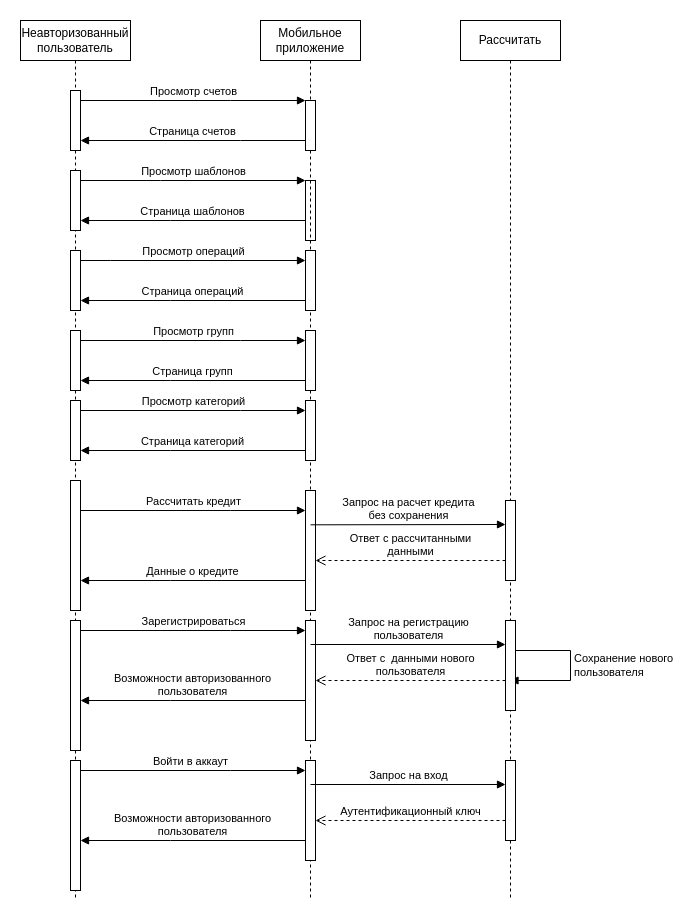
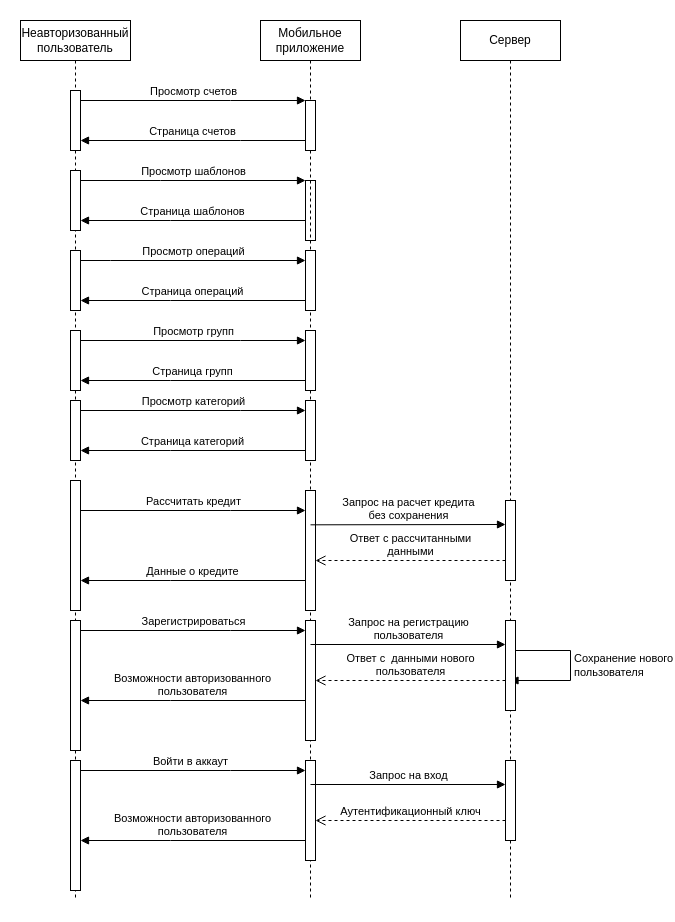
  <mxCell id="0" />
  <mxCell id="1" parent="0" />
  <mxCell id="2" value="&lt;div&gt;Неавторизованный&lt;/div&gt;&lt;div&gt;пользователь&lt;br&gt;&lt;/div&gt;" style="shape=umlLifeline;perimeter=lifelinePerimeter;whiteSpace=wrap;html=1;container=0;dropTarget=0;collapsible=0;recursiveResize=0;outlineConnect=0;portConstraint=eastwest;newEdgeStyle={&quot;edgeStyle&quot;:&quot;elbowEdgeStyle&quot;,&quot;elbow&quot;:&quot;vertical&quot;,&quot;curved&quot;:0,&quot;rounded&quot;:0};" parent="1" vertex="1"><mxGeometry x="20" y="20" width="110" height="880" as="geometry" /></mxCell>
  <mxCell id="3" value="" style="html=1;points=[];perimeter=orthogonalPerimeter;outlineConnect=0;targetShapes=umlLifeline;portConstraint=eastwest;newEdgeStyle={&quot;edgeStyle&quot;:&quot;elbowEdgeStyle&quot;,&quot;elbow&quot;:&quot;vertical&quot;,&quot;curved&quot;:0,&quot;rounded&quot;:0};" parent="2" vertex="1"><mxGeometry x="50" y="70" width="10" height="60" as="geometry" /></mxCell>
  <mxCell id="4" value="" style="html=1;points=[];perimeter=orthogonalPerimeter;outlineConnect=0;targetShapes=umlLifeline;portConstraint=eastwest;newEdgeStyle={&quot;edgeStyle&quot;:&quot;elbowEdgeStyle&quot;,&quot;elbow&quot;:&quot;vertical&quot;,&quot;curved&quot;:0,&quot;rounded&quot;:0};" parent="2" vertex="1"><mxGeometry x="50" y="150" width="10" height="60" as="geometry" /></mxCell>
  <mxCell id="5" value="" style="html=1;points=[];perimeter=orthogonalPerimeter;outlineConnect=0;targetShapes=umlLifeline;portConstraint=eastwest;newEdgeStyle={&quot;edgeStyle&quot;:&quot;elbowEdgeStyle&quot;,&quot;elbow&quot;:&quot;vertical&quot;,&quot;curved&quot;:0,&quot;rounded&quot;:0};" parent="2" vertex="1"><mxGeometry x="285" y="160" width="10" height="60" as="geometry" /></mxCell>
  <mxCell id="6" value="Просмотр шаблонов" style="html=1;verticalAlign=bottom;endArrow=block;edgeStyle=elbowEdgeStyle;elbow=vertical;curved=0;rounded=0;" parent="2" source="4" target="5" edge="1"><mxGeometry x="0.004" relative="1" as="geometry"><mxPoint x="155" y="170" as="sourcePoint" /><Array as="points"><mxPoint x="140" y="160" /></Array><mxPoint as="offset" /></mxGeometry></mxCell>
  <mxCell id="7" value="Страница шаблонов" style="html=1;verticalAlign=bottom;endArrow=block;edgeStyle=elbowEdgeStyle;elbow=vertical;curved=0;rounded=0;" parent="2" source="5" edge="1"><mxGeometry relative="1" as="geometry"><mxPoint x="135" y="200" as="sourcePoint" /><Array as="points"><mxPoint x="150" y="200" /></Array><mxPoint x="60" y="200" as="targetPoint" /></mxGeometry></mxCell>
  <mxCell id="8" value="" style="html=1;points=[];perimeter=orthogonalPerimeter;outlineConnect=0;targetShapes=umlLifeline;portConstraint=eastwest;newEdgeStyle={&quot;edgeStyle&quot;:&quot;elbowEdgeStyle&quot;,&quot;elbow&quot;:&quot;vertical&quot;,&quot;curved&quot;:0,&quot;rounded&quot;:0};" parent="2" vertex="1"><mxGeometry x="50" y="230" width="10" height="60" as="geometry" /></mxCell>
  <mxCell id="9" value="" style="html=1;points=[];perimeter=orthogonalPerimeter;outlineConnect=0;targetShapes=umlLifeline;portConstraint=eastwest;newEdgeStyle={&quot;edgeStyle&quot;:&quot;elbowEdgeStyle&quot;,&quot;elbow&quot;:&quot;vertical&quot;,&quot;curved&quot;:0,&quot;rounded&quot;:0};" parent="2" vertex="1"><mxGeometry x="50" y="310" width="10" height="60" as="geometry" /></mxCell>
  <mxCell id="10" value="" style="html=1;points=[];perimeter=orthogonalPerimeter;outlineConnect=0;targetShapes=umlLifeline;portConstraint=eastwest;newEdgeStyle={&quot;edgeStyle&quot;:&quot;elbowEdgeStyle&quot;,&quot;elbow&quot;:&quot;vertical&quot;,&quot;curved&quot;:0,&quot;rounded&quot;:0};" parent="2" vertex="1"><mxGeometry x="50" y="460" width="10" height="130" as="geometry" /></mxCell>
  <mxCell id="11" value="" style="html=1;points=[];perimeter=orthogonalPerimeter;outlineConnect=0;targetShapes=umlLifeline;portConstraint=eastwest;newEdgeStyle={&quot;edgeStyle&quot;:&quot;elbowEdgeStyle&quot;,&quot;elbow&quot;:&quot;vertical&quot;,&quot;curved&quot;:0,&quot;rounded&quot;:0};" vertex="1" parent="2"><mxGeometry x="50" y="600" width="10" height="130" as="geometry" /></mxCell>
  <mxCell id="12" value="" style="html=1;points=[];perimeter=orthogonalPerimeter;outlineConnect=0;targetShapes=umlLifeline;portConstraint=eastwest;newEdgeStyle={&quot;edgeStyle&quot;:&quot;elbowEdgeStyle&quot;,&quot;elbow&quot;:&quot;vertical&quot;,&quot;curved&quot;:0,&quot;rounded&quot;:0};" vertex="1" parent="2"><mxGeometry x="50" y="740" width="10" height="130" as="geometry" /></mxCell>
  <mxCell id="13" value="Мобильное приложение" style="shape=umlLifeline;perimeter=lifelinePerimeter;whiteSpace=wrap;html=1;container=0;dropTarget=0;collapsible=0;recursiveResize=0;outlineConnect=0;portConstraint=eastwest;newEdgeStyle={&quot;edgeStyle&quot;:&quot;elbowEdgeStyle&quot;,&quot;elbow&quot;:&quot;vertical&quot;,&quot;curved&quot;:0,&quot;rounded&quot;:0};" parent="1" vertex="1"><mxGeometry x="260" y="20" width="100" height="880" as="geometry" /></mxCell>
  <mxCell id="14" value="" style="html=1;points=[];perimeter=orthogonalPerimeter;outlineConnect=0;targetShapes=umlLifeline;portConstraint=eastwest;newEdgeStyle={&quot;edgeStyle&quot;:&quot;elbowEdgeStyle&quot;,&quot;elbow&quot;:&quot;vertical&quot;,&quot;curved&quot;:0,&quot;rounded&quot;:0};" parent="13" vertex="1"><mxGeometry x="45" y="80" width="10" height="50" as="geometry" /></mxCell>
  <mxCell id="15" value="" style="html=1;points=[];perimeter=orthogonalPerimeter;outlineConnect=0;targetShapes=umlLifeline;portConstraint=eastwest;newEdgeStyle={&quot;edgeStyle&quot;:&quot;elbowEdgeStyle&quot;,&quot;elbow&quot;:&quot;vertical&quot;,&quot;curved&quot;:0,&quot;rounded&quot;:0};" parent="13" vertex="1"><mxGeometry x="45" y="230" width="10" height="60" as="geometry" /></mxCell>
  <mxCell id="16" value="" style="html=1;points=[];perimeter=orthogonalPerimeter;outlineConnect=0;targetShapes=umlLifeline;portConstraint=eastwest;newEdgeStyle={&quot;edgeStyle&quot;:&quot;elbowEdgeStyle&quot;,&quot;elbow&quot;:&quot;vertical&quot;,&quot;curved&quot;:0,&quot;rounded&quot;:0};" parent="13" vertex="1"><mxGeometry x="45" y="310" width="10" height="60" as="geometry" /></mxCell>
  <mxCell id="17" value="" style="html=1;points=[];perimeter=orthogonalPerimeter;outlineConnect=0;targetShapes=umlLifeline;portConstraint=eastwest;newEdgeStyle={&quot;edgeStyle&quot;:&quot;elbowEdgeStyle&quot;,&quot;elbow&quot;:&quot;vertical&quot;,&quot;curved&quot;:0,&quot;rounded&quot;:0};" parent="13" vertex="1"><mxGeometry x="-190" y="380" width="10" height="60" as="geometry" /></mxCell>
  <mxCell id="18" value="" style="html=1;points=[];perimeter=orthogonalPerimeter;outlineConnect=0;targetShapes=umlLifeline;portConstraint=eastwest;newEdgeStyle={&quot;edgeStyle&quot;:&quot;elbowEdgeStyle&quot;,&quot;elbow&quot;:&quot;vertical&quot;,&quot;curved&quot;:0,&quot;rounded&quot;:0};" parent="13" vertex="1"><mxGeometry x="45" y="380" width="10" height="60" as="geometry" /></mxCell>
  <mxCell id="19" value="Просмотр категорий" style="html=1;verticalAlign=bottom;endArrow=block;edgeStyle=elbowEdgeStyle;elbow=vertical;curved=0;rounded=0;" parent="13" target="18" edge="1"><mxGeometry width="80" relative="1" as="geometry"><mxPoint x="-180" y="390" as="sourcePoint" /><mxPoint x="40" y="390" as="targetPoint" /><Array as="points"><mxPoint x="-20" y="390" /><mxPoint x="20" y="390" /></Array></mxGeometry></mxCell>
  <mxCell id="20" value="&lt;div&gt;Страница категорий&lt;br&gt;&lt;/div&gt;" style="html=1;verticalAlign=bottom;endArrow=block;edgeStyle=elbowEdgeStyle;elbow=vertical;curved=0;rounded=0;" parent="13" edge="1"><mxGeometry relative="1" as="geometry"><mxPoint x="45" y="430" as="sourcePoint" /><Array as="points"><mxPoint x="-90" y="430" /></Array><mxPoint x="-180" y="430" as="targetPoint" /></mxGeometry></mxCell>
  <mxCell id="21" value="" style="html=1;points=[];perimeter=orthogonalPerimeter;outlineConnect=0;targetShapes=umlLifeline;portConstraint=eastwest;newEdgeStyle={&quot;edgeStyle&quot;:&quot;elbowEdgeStyle&quot;,&quot;elbow&quot;:&quot;vertical&quot;,&quot;curved&quot;:0,&quot;rounded&quot;:0};" parent="13" vertex="1"><mxGeometry x="45" y="470" width="10" height="120" as="geometry" /></mxCell>
  <mxCell id="22" value="" style="html=1;points=[];perimeter=orthogonalPerimeter;outlineConnect=0;targetShapes=umlLifeline;portConstraint=eastwest;newEdgeStyle={&quot;edgeStyle&quot;:&quot;elbowEdgeStyle&quot;,&quot;elbow&quot;:&quot;vertical&quot;,&quot;curved&quot;:0,&quot;rounded&quot;:0};" vertex="1" parent="13"><mxGeometry x="45" y="600" width="10" height="120" as="geometry" /></mxCell>
  <mxCell id="23" value="" style="html=1;points=[];perimeter=orthogonalPerimeter;outlineConnect=0;targetShapes=umlLifeline;portConstraint=eastwest;newEdgeStyle={&quot;edgeStyle&quot;:&quot;elbowEdgeStyle&quot;,&quot;elbow&quot;:&quot;vertical&quot;,&quot;curved&quot;:0,&quot;rounded&quot;:0};" vertex="1" parent="13"><mxGeometry x="45" y="740" width="10" height="100" as="geometry" /></mxCell>
  <mxCell id="24" value="Просмотр счетов" style="html=1;verticalAlign=bottom;endArrow=block;edgeStyle=elbowEdgeStyle;elbow=vertical;curved=0;rounded=0;" parent="1" source="3" target="14" edge="1"><mxGeometry x="0.004" relative="1" as="geometry"><mxPoint x="245" y="110" as="sourcePoint" /><Array as="points"><mxPoint x="230" y="100" /></Array><mxPoint as="offset" /></mxGeometry></mxCell>
  <mxCell id="25" value="Страница счетов" style="html=1;verticalAlign=bottom;endArrow=block;edgeStyle=elbowEdgeStyle;elbow=vertical;curved=0;rounded=0;" parent="1" source="14" target="3" edge="1"><mxGeometry relative="1" as="geometry"><mxPoint x="225" y="140" as="sourcePoint" /><Array as="points"><mxPoint x="240" y="140" /></Array><mxPoint x="90" y="140" as="targetPoint" /></mxGeometry></mxCell>
  <mxCell id="26" value="Просмотр операций" style="html=1;verticalAlign=bottom;endArrow=block;edgeStyle=elbowEdgeStyle;elbow=vertical;curved=0;rounded=0;" parent="1" source="8" target="15" edge="1"><mxGeometry relative="1" as="geometry"><mxPoint x="140" y="260" as="sourcePoint" /><Array as="points"><mxPoint x="110" y="260" /></Array></mxGeometry></mxCell>
  <mxCell id="27" value="Страница операций" style="html=1;verticalAlign=bottom;endArrow=block;edgeStyle=elbowEdgeStyle;elbow=vertical;curved=0;rounded=0;" parent="1" edge="1"><mxGeometry relative="1" as="geometry"><mxPoint x="305" y="300" as="sourcePoint" /><Array as="points"><mxPoint x="170" y="300" /></Array><mxPoint x="80" y="300" as="targetPoint" /></mxGeometry></mxCell>
  <mxCell id="28" value="Просмотр групп" style="html=1;verticalAlign=bottom;endArrow=block;edgeStyle=elbowEdgeStyle;elbow=vertical;curved=0;rounded=0;" parent="1" target="16" edge="1"><mxGeometry width="80" relative="1" as="geometry"><mxPoint x="80" y="340" as="sourcePoint" /><mxPoint x="300" y="340" as="targetPoint" /><Array as="points"><mxPoint x="240" y="340" /><mxPoint x="280" y="340" /></Array></mxGeometry></mxCell>
  <mxCell id="29" value="Страница групп" style="html=1;verticalAlign=bottom;endArrow=block;edgeStyle=elbowEdgeStyle;elbow=vertical;curved=0;rounded=0;" parent="1" edge="1"><mxGeometry relative="1" as="geometry"><mxPoint x="305" y="380" as="sourcePoint" /><Array as="points"><mxPoint x="170" y="380" /></Array><mxPoint x="80" y="380" as="targetPoint" /></mxGeometry></mxCell>
- <mxCell id="30" value="Рассчитать" style="shape=umlLifeline;perimeter=lifelinePerimeter;whiteSpace=wrap;html=1;container=0;dropTarget=0;collapsible=0;recursiveResize=0;outlineConnect=0;portConstraint=eastwest;newEdgeStyle={&quot;edgeStyle&quot;:&quot;elbowEdgeStyle&quot;,&quot;elbow&quot;:&quot;vertical&quot;,&quot;curved&quot;:0,&quot;rounded&quot;:0};" parent="1" vertex="1"><mxGeometry x="460" y="20" width="100" height="880" as="geometry" /></mxCell>
+ <mxCell id="30" value="Сервер" style="shape=umlLifeline;perimeter=lifelinePerimeter;whiteSpace=wrap;html=1;container=0;dropTarget=0;collapsible=0;recursiveResize=0;outlineConnect=0;portConstraint=eastwest;newEdgeStyle={&quot;edgeStyle&quot;:&quot;elbowEdgeStyle&quot;,&quot;elbow&quot;:&quot;vertical&quot;,&quot;curved&quot;:0,&quot;rounded&quot;:0};" parent="1" vertex="1"><mxGeometry x="460" y="20" width="100" height="880" as="geometry" /></mxCell>
  <mxCell id="31" value="" style="html=1;points=[];perimeter=orthogonalPerimeter;outlineConnect=0;targetShapes=umlLifeline;portConstraint=eastwest;newEdgeStyle={&quot;edgeStyle&quot;:&quot;elbowEdgeStyle&quot;,&quot;elbow&quot;:&quot;vertical&quot;,&quot;curved&quot;:0,&quot;rounded&quot;:0};" parent="30" vertex="1"><mxGeometry x="45" y="480" width="10" height="80" as="geometry" /></mxCell>
  <mxCell id="32" value="&lt;div&gt;Сохранение нового&lt;/div&gt;&lt;div&gt;пользователя&lt;br&gt;&lt;/div&gt;" style="html=1;align=left;spacingLeft=2;endArrow=block;rounded=0;edgeStyle=orthogonalEdgeStyle;curved=0;rounded=0;" edge="1" target="30" parent="30"><mxGeometry relative="1" as="geometry"><mxPoint x="50" y="630" as="sourcePoint" /><Array as="points"><mxPoint x="110" y="630" /><mxPoint x="110" y="660" /></Array><mxPoint x="80" y="660.0" as="targetPoint" /></mxGeometry></mxCell>
  <mxCell id="33" value="" style="html=1;points=[];perimeter=orthogonalPerimeter;outlineConnect=0;targetShapes=umlLifeline;portConstraint=eastwest;newEdgeStyle={&quot;edgeStyle&quot;:&quot;elbowEdgeStyle&quot;,&quot;elbow&quot;:&quot;vertical&quot;,&quot;curved&quot;:0,&quot;rounded&quot;:0};" vertex="1" parent="30"><mxGeometry x="45" y="740" width="10" height="80" as="geometry" /></mxCell>
  <mxCell id="34" value="&lt;div&gt;Запрос на расчет кредита&lt;/div&gt;&lt;div&gt;без сохранения&lt;br&gt;&lt;/div&gt;" style="html=1;verticalAlign=bottom;endArrow=block;edgeStyle=elbowEdgeStyle;elbow=vertical;curved=0;rounded=0;exitX=0.5;exitY=0.286;exitDx=0;exitDy=0;exitPerimeter=0;" parent="1" source="21" target="31" edge="1"><mxGeometry relative="1" as="geometry"><mxPoint x="320" y="510" as="sourcePoint" /><Array as="points" /></mxGeometry></mxCell>
  <mxCell id="35" value="&lt;div&gt;Ответ с рассчитанными&lt;/div&gt;&lt;div&gt;данными&lt;br&gt;&lt;/div&gt;" style="html=1;verticalAlign=bottom;endArrow=open;dashed=1;endSize=8;edgeStyle=elbowEdgeStyle;elbow=vertical;curved=0;rounded=0;" parent="1" source="31" target="21" edge="1"><mxGeometry relative="1" as="geometry"><mxPoint x="435" y="575" as="targetPoint" /><Array as="points"><mxPoint x="370" y="560" /></Array></mxGeometry></mxCell>
  <mxCell id="36" value="Рассчитать кредит" style="html=1;verticalAlign=bottom;endArrow=block;edgeStyle=elbowEdgeStyle;elbow=vertical;curved=0;rounded=0;" parent="1" source="10" target="21" edge="1"><mxGeometry width="80" relative="1" as="geometry"><mxPoint x="160" y="500" as="sourcePoint" /><mxPoint x="240" y="500" as="targetPoint" /><Array as="points"><mxPoint x="230" y="510" /></Array></mxGeometry></mxCell>
  <mxCell id="37" value="Данные о кредите" style="html=1;verticalAlign=bottom;endArrow=block;edgeStyle=elbowEdgeStyle;elbow=vertical;curved=0;rounded=0;" parent="1" edge="1"><mxGeometry relative="1" as="geometry"><mxPoint x="305" y="580" as="sourcePoint" /><Array as="points"><mxPoint x="170" y="580" /></Array><mxPoint x="80" y="580" as="targetPoint" /></mxGeometry></mxCell>
  <mxCell id="38" value="&lt;div&gt;Запрос на регистрацию&lt;/div&gt;&lt;div&gt;пользователя&lt;br&gt;&lt;/div&gt;" style="html=1;verticalAlign=bottom;endArrow=block;edgeStyle=elbowEdgeStyle;elbow=vertical;curved=0;rounded=0;exitX=0.5;exitY=0.286;exitDx=0;exitDy=0;exitPerimeter=0;" edge="1" parent="1"><mxGeometry x="0.005" relative="1" as="geometry"><mxPoint x="310" y="644" as="sourcePoint" /><Array as="points" /><mxPoint x="505" y="644" as="targetPoint" /><mxPoint as="offset" /></mxGeometry></mxCell>
  <mxCell id="39" value="&lt;div&gt;Ответ с&amp;nbsp; данными нового&lt;/div&gt;&lt;div&gt;пользователя&lt;br&gt;&lt;/div&gt;" style="html=1;verticalAlign=bottom;endArrow=open;dashed=1;endSize=8;edgeStyle=elbowEdgeStyle;elbow=vertical;curved=0;rounded=0;" edge="1" parent="1" source="42"><mxGeometry relative="1" as="geometry"><mxPoint x="315" y="680" as="targetPoint" /><Array as="points" /><mxPoint x="505" y="680" as="sourcePoint" /></mxGeometry></mxCell>
  <mxCell id="40" value="Зарегистрироваться" style="html=1;verticalAlign=bottom;endArrow=block;edgeStyle=elbowEdgeStyle;elbow=vertical;curved=0;rounded=0;" edge="1" parent="1"><mxGeometry width="80" relative="1" as="geometry"><mxPoint x="80" y="630" as="sourcePoint" /><mxPoint x="305" y="630" as="targetPoint" /><Array as="points"><mxPoint x="230" y="630" /></Array></mxGeometry></mxCell>
  <mxCell id="41" value="&lt;div&gt;Возможности авторизованного&lt;/div&gt;пользователя" style="html=1;verticalAlign=bottom;endArrow=block;edgeStyle=elbowEdgeStyle;elbow=vertical;curved=0;rounded=0;" edge="1" parent="1"><mxGeometry relative="1" as="geometry"><mxPoint x="305" y="700" as="sourcePoint" /><Array as="points"><mxPoint x="170" y="700" /></Array><mxPoint x="80" y="700" as="targetPoint" /></mxGeometry></mxCell>
  <mxCell id="42" value="" style="html=1;points=[];perimeter=orthogonalPerimeter;outlineConnect=0;targetShapes=umlLifeline;portConstraint=eastwest;newEdgeStyle={&quot;edgeStyle&quot;:&quot;elbowEdgeStyle&quot;,&quot;elbow&quot;:&quot;vertical&quot;,&quot;curved&quot;:0,&quot;rounded&quot;:0};" vertex="1" parent="1"><mxGeometry x="505" y="620" width="10" height="90" as="geometry" /></mxCell>
  <mxCell id="43" value="&lt;div&gt;Запрос на вход&lt;br&gt;&lt;/div&gt;" style="html=1;verticalAlign=bottom;endArrow=block;edgeStyle=elbowEdgeStyle;elbow=vertical;curved=0;rounded=0;exitX=0.5;exitY=0.286;exitDx=0;exitDy=0;exitPerimeter=0;" edge="1" parent="1"><mxGeometry x="0.004" relative="1" as="geometry"><mxPoint x="310" y="784" as="sourcePoint" /><Array as="points" /><mxPoint x="505" y="784" as="targetPoint" /><mxPoint as="offset" /></mxGeometry></mxCell>
  <mxCell id="44" value="&lt;div&gt;Аутентификационный ключ&lt;br&gt;&lt;/div&gt;" style="html=1;verticalAlign=bottom;endArrow=open;dashed=1;endSize=8;edgeStyle=elbowEdgeStyle;elbow=vertical;curved=0;rounded=0;" edge="1" parent="1"><mxGeometry relative="1" as="geometry"><mxPoint x="315" y="820" as="targetPoint" /><Array as="points" /><mxPoint x="505" y="820" as="sourcePoint" /></mxGeometry></mxCell>
  <mxCell id="45" value="Войти в аккаут" style="html=1;verticalAlign=bottom;endArrow=block;edgeStyle=elbowEdgeStyle;elbow=vertical;curved=0;rounded=0;" edge="1" parent="1"><mxGeometry x="-0.022" width="80" relative="1" as="geometry"><mxPoint x="80" y="770" as="sourcePoint" /><mxPoint x="305" y="770" as="targetPoint" /><Array as="points"><mxPoint x="230" y="770" /></Array><mxPoint as="offset" /></mxGeometry></mxCell>
  <mxCell id="46" value="&lt;div&gt;Возможности авторизованного&lt;/div&gt;&lt;div&gt;пользователя&lt;br&gt;&lt;/div&gt;" style="html=1;verticalAlign=bottom;endArrow=block;edgeStyle=elbowEdgeStyle;elbow=vertical;curved=0;rounded=0;" edge="1" parent="1"><mxGeometry relative="1" as="geometry"><mxPoint x="305" y="840" as="sourcePoint" /><Array as="points"><mxPoint x="170" y="840" /></Array><mxPoint x="80" y="840" as="targetPoint" /></mxGeometry></mxCell>
